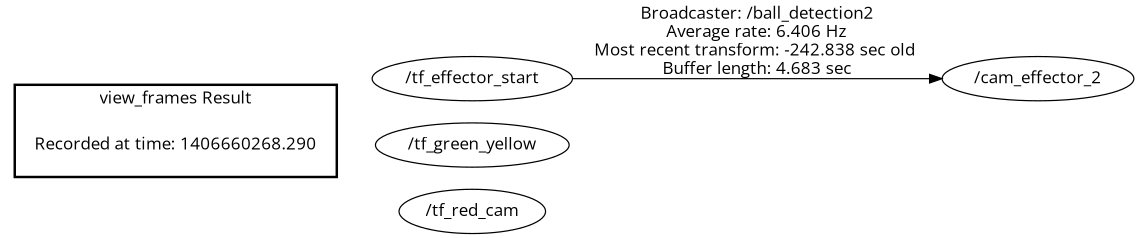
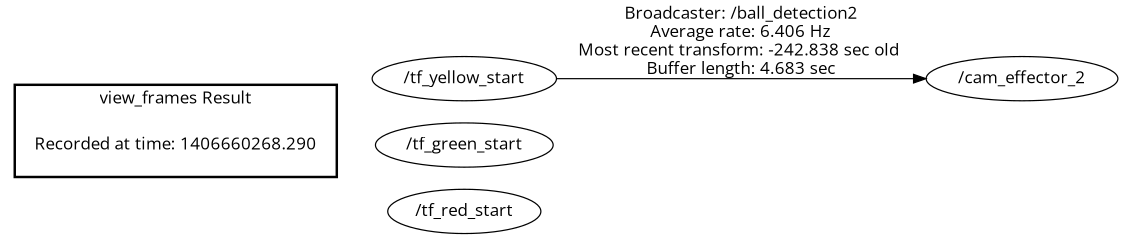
  digraph {
    fontname="Open Sans"
    rankdir=LR
    node [fontname="Open Sans"]
    edge [fontname="Open Sans" style=invis]
    n1 [label="Recorded at time: 1406660268.290" shape=plaintext]
-   "/tf_yellow_start" [label="/tf_effector_start"]
-   "/tf_green_start" [label="/tf_green_yellow"]
-   "/tf_red_start" [label="/tf_red_cam"]
+   "/tf_yellow_start"
+   "/tf_green_start"
+   "/tf_red_start"
    "/cam_effector_2"
    subgraph cluster_1 {
      color=black
      label="view_frames Result"
      style=bold
      n1
    }
    n1 -> "/tf_yellow_start"
    n1 -> "/tf_green_start"
    n1 -> "/tf_red_start"
    "/tf_yellow_start" -> "/cam_effector_2" [label="Broadcaster: /ball_detection2\nAverage rate: 6.406 Hz\nMost recent transform: -242.838 sec old \nBuffer length: 4.683 sec\n" style=""]
  }
